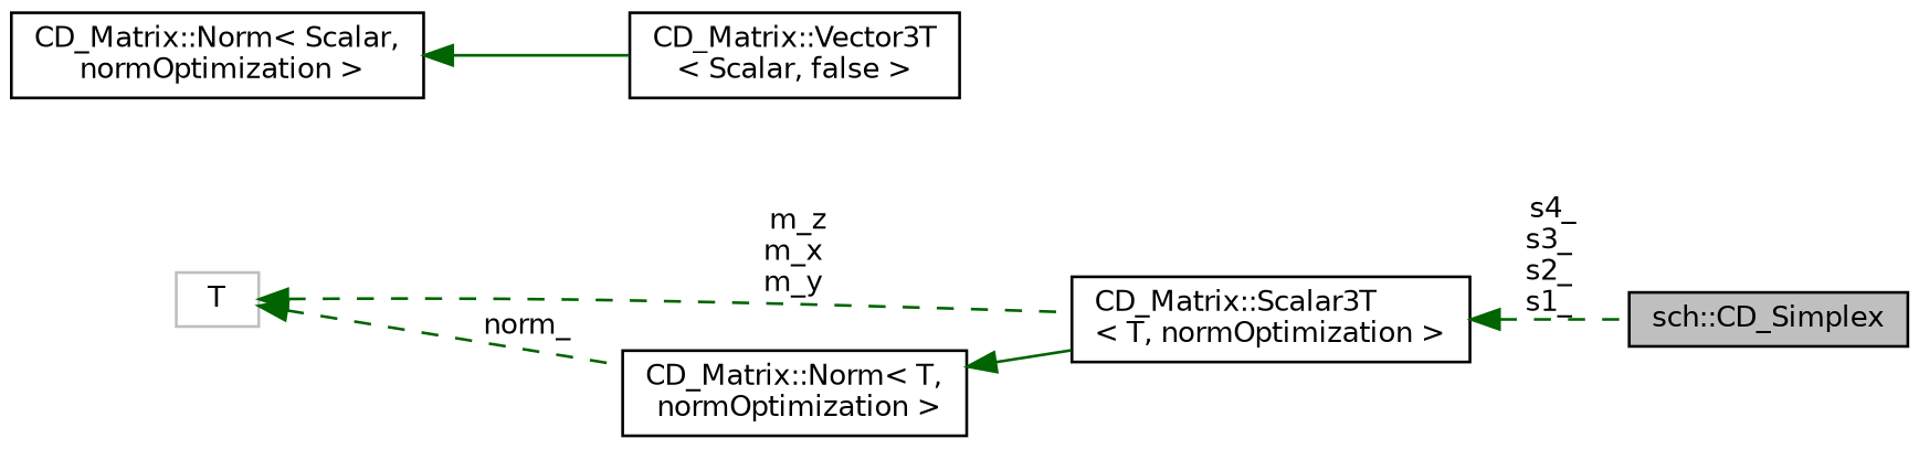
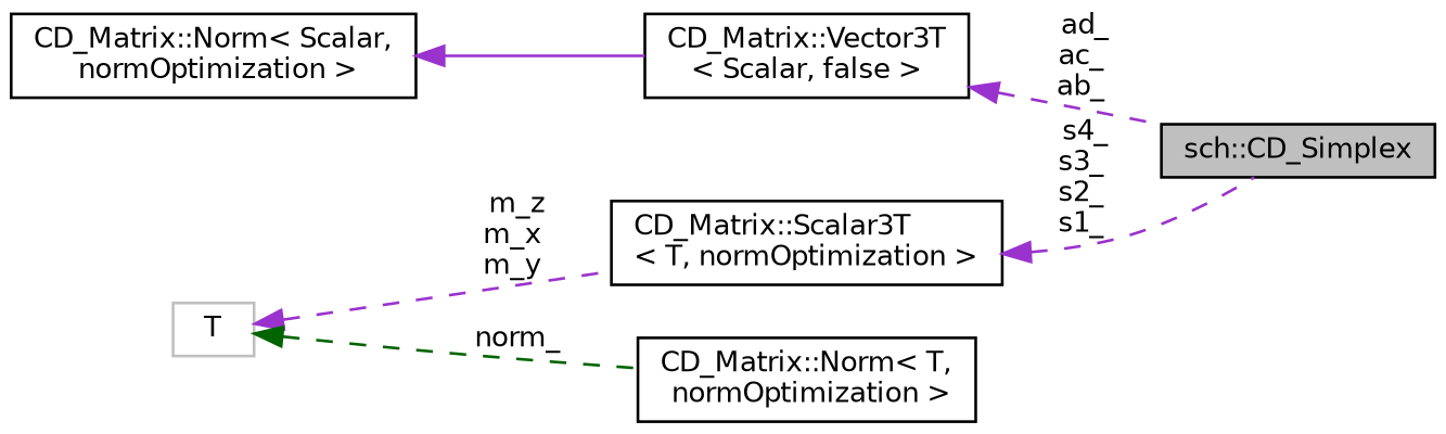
  digraph {
    rankdir=LR
    node [color=black fillcolor=white fontname=Helvetica fontsize=10 shape=record style=filled]
    edge [color=darkorchid3 dir=back fontname=Helvetica fontsize=10 labelfontname=Helvetica labelfontsize=10 style=dashed]
    n1 [fillcolor=grey75 fontcolor=black height=0.2 label="sch::CD_Simplex" width=0.4]
    n2 [height=0.2 label="CD_Matrix::Vector3T\l\< Scalar, false \>" width=0.4]
    n3 [height=0.2 label="CD_Matrix::Norm\< Scalar,\l normOptimization \>" width=0.4]
    n4 [height=0.2 label="CD_Matrix::Scalar3T\l\< T, normOptimization \>" width=0.4]
    n5 [height=0.2 label="CD_Matrix::Norm\< T,\l normOptimization \>" width=0.4]
    n6 [color=grey75 height=0.2 label=T width=0.4]
-   n3 -> n2 [color=darkgreen style=solid]
-   n4 -> n1 [color=darkgreen label=" s4_\ns3_\ns2_\ns1_"]
-   n5 -> n4 [color=darkgreen style=solid]
-   n6 -> n4 [color=darkgreen label=" m_z\nm_x\nm_y"]
+   n2 -> n1 [label=" ad_\nac_\nab_"]
+   n3 -> n2 [style=solid]
+   n4 -> n1 [label=" s4_\ns3_\ns2_\ns1_"]
+   n6 -> n4 [label=" m_z\nm_x\nm_y"]
    n6 -> n5 [color=darkgreen label=" norm_"]
  }
